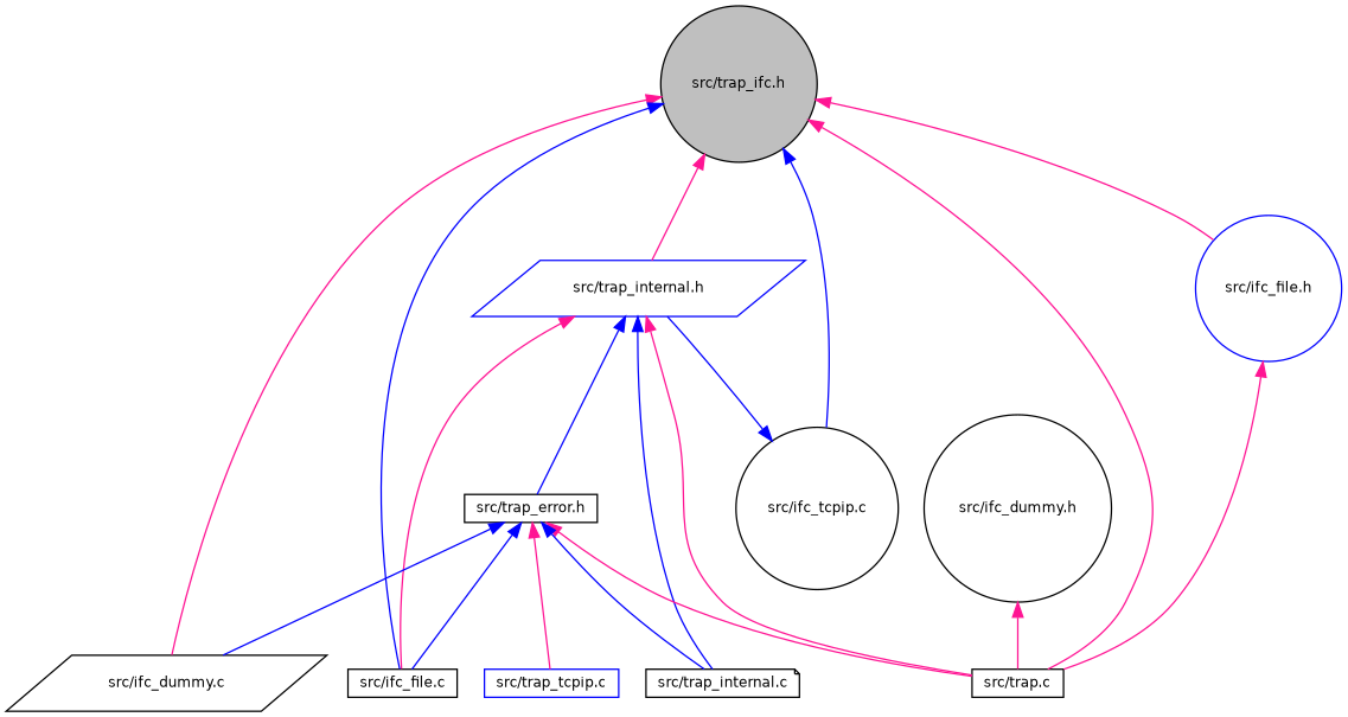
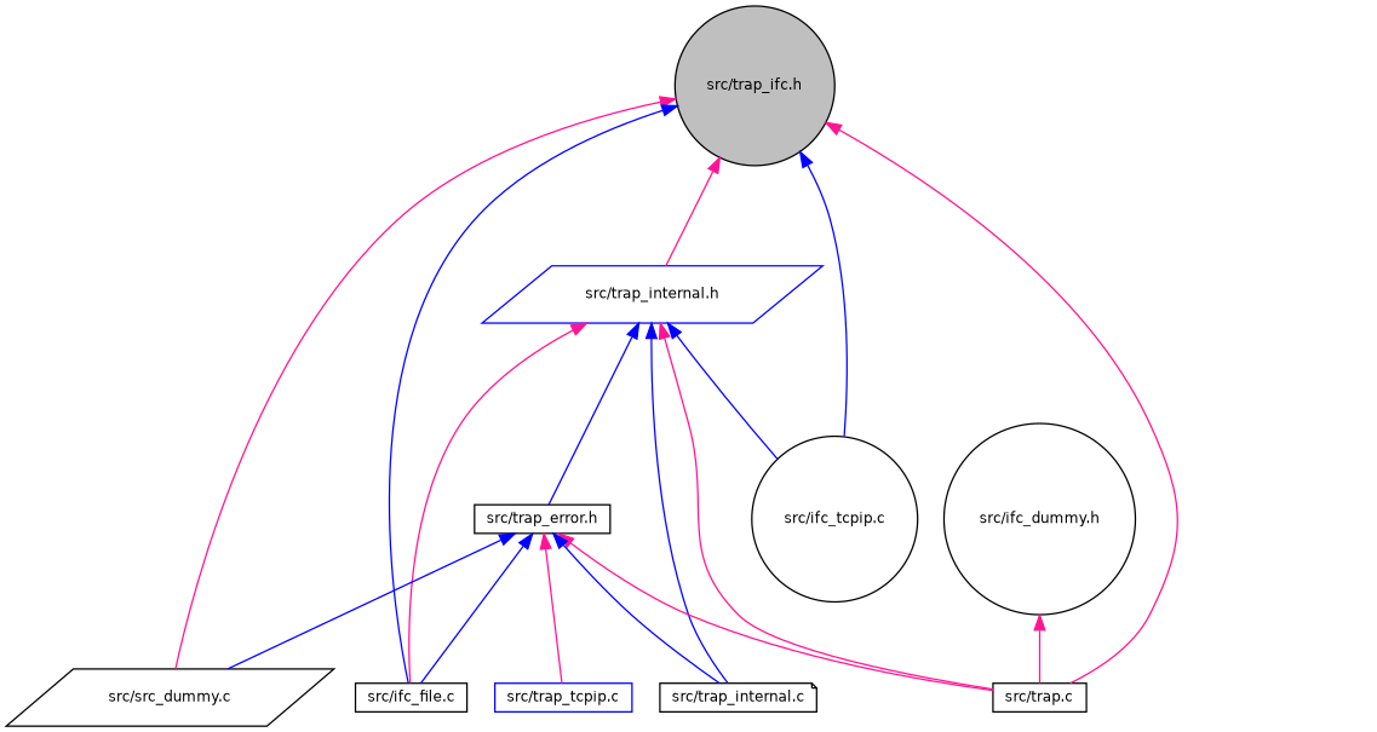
  digraph {
    node [color=black fillcolor=white fontname=Helvetica fontsize=10 shape=circle style=filled]
    edge [color=deeppink dir=back fontname=Helvetica fontsize=10 labelfontname=Helvetica labelfontsize=10 style=solid]
    n1 [fillcolor=grey75 fontcolor=black height=0.2 label="src/trap_ifc.h" width=0.4]
-   n2 [height=0.2 label="src/ifc_dummy.c" shape=parallelogram width=0.4]
+   n2 [height=0.2 label="src/src_dummy.c" shape=parallelogram width=0.4]
    n3 [color=blue height=0.2 label="src/trap_internal.h" shape=parallelogram width=0.4]
    n4 [height=0.2 label="src/ifc_file.c" shape=box width=0.4]
    n5 [height=0.2 label="src/ifc_tcpip.c" width=0.4]
    n6 [height=0.2 label="src/trap.c" shape=box width=0.4]
-   n7 [color=blue height=0.2 label="src/ifc_file.h" width=0.4]
    n8 [height=0.2 label="src/trap_error.h" shape=box width=0.4]
    n9 [height=0.2 label="src/trap_internal.c" shape=note width=0.4]
    n10 [height=0.2 label="src/ifc_dummy.h" width=0.4]
    n11 [color=blue height=0.2 label="src/trap_tcpip.c" shape=box width=0.4]
    n1 -> n2
    n1 -> n3
    n1 -> n4 [color=blue]
    n1 -> n5 [color=blue]
    n1 -> n6
-   n1 -> n7
    n3 -> n4
-   n5 -> n3 [color=blue]
+   n3 -> n5 [color=blue]
    n3 -> n6
    n3 -> n8 [color=blue]
    n3 -> n9 [color=blue]
-   n7 -> n6
    n8 -> n2 [color=blue]
    n8 -> n4 [color=blue]
    n8 -> n6
    n8 -> n9 [color=blue]
    n8 -> n11
    n10 -> n6
  }
